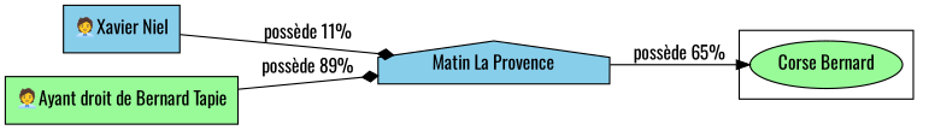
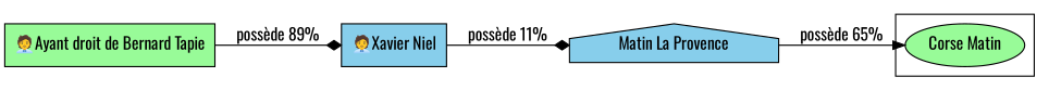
  digraph {
    fontname=Oswald
    rankdir=LR
    node [color=black fillcolor=palegreen fontname=Oswald style=filled shape=box]
    edge [arrowhead=diamond fontname=Oswald]
-   n1 [label="Corse Bernard" shape=""]
+   n1 [label="Corse Matin" shape=""]
    n2 [fillcolor=skyblue label="🧑‍💼Xavier Niel"]
    n3 [label="🧑‍💼Ayant droit de Bernard Tapie"]
    n4 [fillcolor=skyblue label="Matin La Provence" shape=house]
    subgraph cluster_1 {
      n1
    }
    subgraph sub_2 {
      n2
      n3
    }
    n2 -> n4 [label="possède 11%"]
-   n3 -> n4 [label="possède 89%"]
+   n3 -> n2 [label="possède 89%"]
    n4 -> n1 [arrowhead=normal label="possède 65%"]
  }
